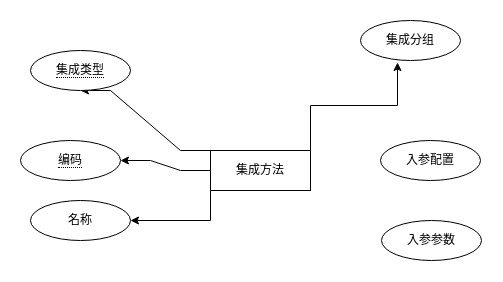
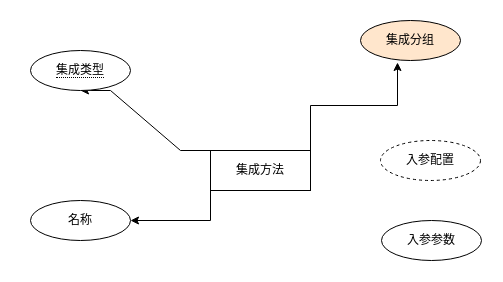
  <mxCell id="0" />
  <mxCell id="1" parent="0" />
  <mxCell id="2" style="edgeStyle=entityRelationEdgeStyle;rounded=0;orthogonalLoop=1;jettySize=auto;html=1;exitX=0;exitY=0;exitDx=0;exitDy=0;entryX=0.5;entryY=1;entryDx=0;entryDy=0;" edge="1" parent="1" source="5" target="6"><mxGeometry relative="1" as="geometry" /></mxCell>
- <mxCell id="3" style="edgeStyle=entityRelationEdgeStyle;rounded=0;orthogonalLoop=1;jettySize=auto;html=1;exitX=0;exitY=0.5;exitDx=0;exitDy=0;entryX=1;entryY=0.5;entryDx=0;entryDy=0;" edge="1" parent="1" source="5" target="7"><mxGeometry relative="1" as="geometry" /></mxCell>
  <mxCell id="4" style="edgeStyle=orthogonalEdgeStyle;rounded=0;orthogonalLoop=1;jettySize=auto;html=1;exitX=0;exitY=1;exitDx=0;exitDy=0;entryX=1;entryY=0.5;entryDx=0;entryDy=0;" edge="1" parent="1" source="5" target="8"><mxGeometry relative="1" as="geometry" /></mxCell>
  <mxCell id="5" value="集成方法" style="whiteSpace=wrap;html=1;align=center;" vertex="1" parent="1"><mxGeometry x="210" y="150" width="100" height="40" as="geometry" /></mxCell>
  <mxCell id="6" value="&lt;span style=&quot;border-bottom: 1px dotted&quot;&gt;集成类型&lt;/span&gt;" style="ellipse;whiteSpace=wrap;html=1;align=center;" vertex="1" parent="1"><mxGeometry x="30" y="50" width="100" height="40" as="geometry" /></mxCell>
- <mxCell id="7" value="&lt;span style=&quot;border-bottom: 1px dotted&quot;&gt;编码&lt;/span&gt;" style="ellipse;whiteSpace=wrap;html=1;align=center;" vertex="1" parent="1"><mxGeometry x="20" y="140" width="100" height="40" as="geometry" /></mxCell>
  <mxCell id="8" value="名称" style="ellipse;whiteSpace=wrap;html=1;align=center;" vertex="1" parent="1"><mxGeometry x="30" y="200" width="100" height="40" as="geometry" /></mxCell>
- <mxCell id="9" value="集成分组" style="ellipse;whiteSpace=wrap;html=1;align=center;" vertex="1" parent="1"><mxGeometry x="360" y="20" width="100" height="40" as="geometry" /></mxCell>
+ <mxCell id="9" value="集成分组" style="ellipse;whiteSpace=wrap;html=1;align=center;fillColor=#ffe6cc;" vertex="1" parent="1"><mxGeometry x="360" y="20" width="100" height="40" as="geometry" /></mxCell>
  <mxCell id="10" style="edgeStyle=orthogonalEdgeStyle;rounded=0;orthogonalLoop=1;jettySize=auto;html=1;exitX=1;exitY=0;exitDx=0;exitDy=0;entryX=0.37;entryY=1.05;entryDx=0;entryDy=0;entryPerimeter=0;" edge="1" parent="1" source="5" target="9"><mxGeometry relative="1" as="geometry" /></mxCell>
- <mxCell id="11" value="入参配置" style="ellipse;whiteSpace=wrap;html=1;align=center;" vertex="1" parent="1"><mxGeometry x="380" y="140" width="100" height="40" as="geometry" /></mxCell>
+ <mxCell id="11" value="入参配置" style="ellipse;whiteSpace=wrap;html=1;align=center;dashed=1;" vertex="1" parent="1"><mxGeometry x="380" y="140" width="100" height="40" as="geometry" /></mxCell>
  <mxCell id="12" value="入参参数" style="ellipse;whiteSpace=wrap;html=1;align=center;" vertex="1" parent="1"><mxGeometry x="381" y="220" width="100" height="40" as="geometry" /></mxCell>
